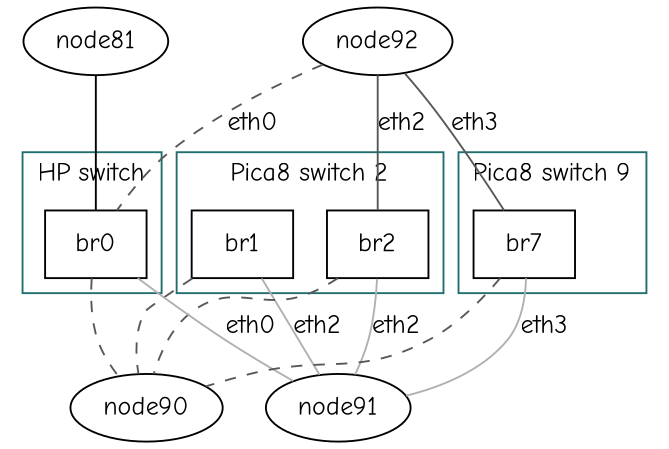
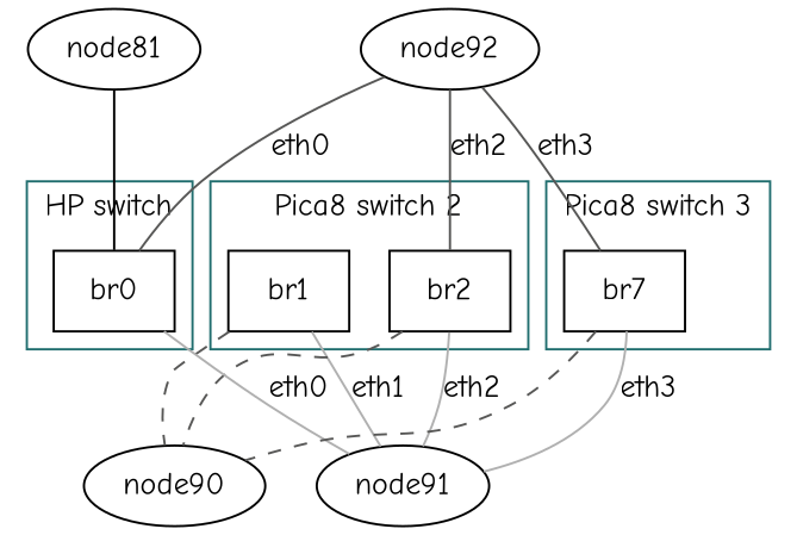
  digraph {
    fontname="Comic Neue"
    node [fontname="Comic Neue"]
    edge [color="#575756" dir=none fontname="Comic Neue"]
    br1 [shape=box]
    br2 [shape=box]
    br0 [shape=box]
    n4 [label=br7 shape=box]
    node91
    node90
    node81
    node92
    subgraph cluster_1 {
      color="#216e6f"
      label="Pica8 switch 2"
      br1
      br2
    }
    subgraph cluster_2 {
      color="#216e6f"
      label="HP switch"
      br0
    }
    subgraph cluster_3 {
      color="#216e6f"
-     label="Pica8 switch 9"
+     label="Pica8 switch 3"
      n4
    }
    subgraph sub_4 {
      br1
      br2
      br0
      n4
      node91
      node90
      node81
      node92
    }
-   br1 -> node91 [color="#b0b0b0" label=eth2]
+   br1 -> node91 [color="#b0b0b0" label=eth1]
    br1 -> node90 [style=dashed]
    br2 -> node91 [color="#b0b0b0" label=eth2]
    br2 -> node90 [style=dashed]
    br0 -> node91 [color="#b0b0b0" label=eth0]
-   br0 -> node90 [style=dashed]
    n4 -> node91 [color="#b0b0b0" label=eth3]
    n4 -> node90 [style=dashed]
    node81 -> br0 [color=""]
    node92 -> br2 [label=eth2]
-   node92 -> br0 [label=eth0 style=dashed]
+   node92 -> br0 [label=eth0]
    node92 -> n4 [label=eth3]
  }
